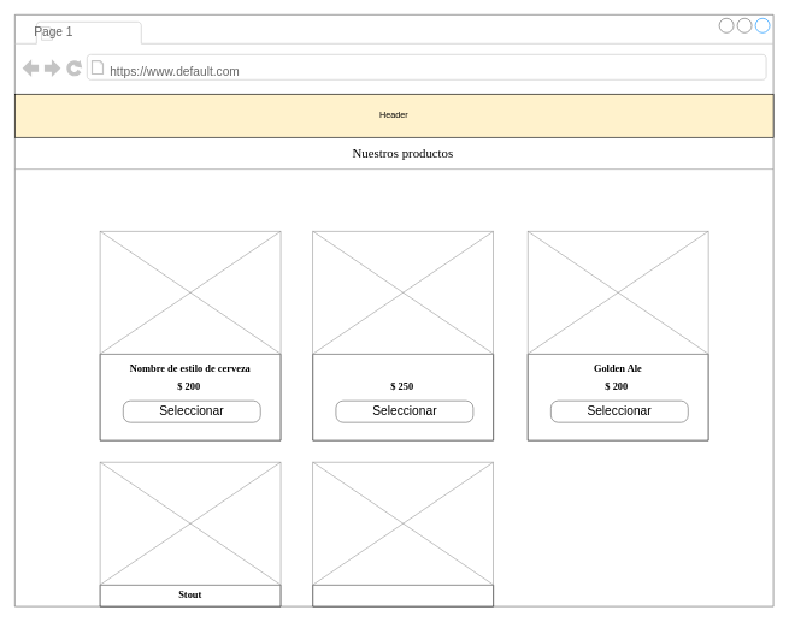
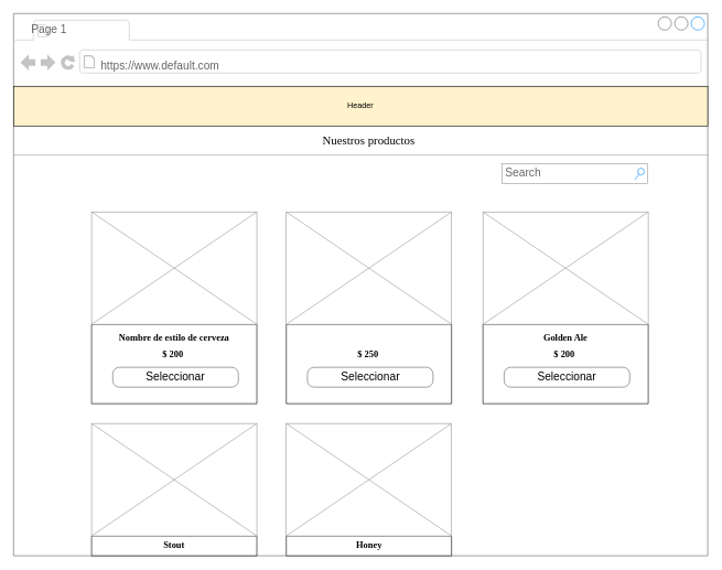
  <mxCell id="0" />
  <mxCell id="1" parent="0" />
  <mxCell id="2" value="" style="strokeWidth=1;shadow=0;dashed=0;align=center;html=1;shape=mxgraph.mockup.containers.browserWindow;rSize=0;strokeColor=#666666;mainText=,;recursiveResize=0;rounded=0;labelBackgroundColor=none;fontFamily=Verdana;fontSize=12" parent="1" vertex="1"><mxGeometry x="20" y="20" width="1050" height="820" as="geometry" /></mxCell>
  <mxCell id="3" value="Page 1" style="strokeWidth=1;shadow=0;dashed=0;align=center;html=1;shape=mxgraph.mockup.containers.anchor;fontSize=17;fontColor=#666666;align=left;" parent="2" vertex="1"><mxGeometry x="25" y="12" width="110" height="26" as="geometry" /></mxCell>
  <mxCell id="4" value="https://www.default.com" style="strokeWidth=1;shadow=0;dashed=0;align=center;html=1;shape=mxgraph.mockup.containers.anchor;rSize=0;fontSize=17;fontColor=#666666;align=left;" parent="2" vertex="1"><mxGeometry x="130" y="60" width="250" height="40" as="geometry" /></mxCell>
+ <mxCell id="5" value="Search" style="strokeWidth=1;shadow=0;dashed=0;align=center;html=1;shape=mxgraph.mockup.forms.searchBox;strokeColor=#999999;mainText=;strokeColor2=#008cff;fontColor=#666666;fontSize=17;align=left;spacingLeft=3;rounded=0;labelBackgroundColor=none;" parent="2" vertex="1"><mxGeometry x="739" y="227" width="220" height="30" as="geometry" /></mxCell>
  <mxCell id="6" value="" style="verticalLabelPosition=bottom;shadow=0;dashed=0;align=center;html=1;verticalAlign=top;strokeWidth=1;shape=mxgraph.mockup.markup.line;strokeColor=#999999;rounded=0;labelBackgroundColor=none;fillColor=#ffffff;fontFamily=Verdana;fontSize=12;fontColor=#000000;" parent="2" vertex="1"><mxGeometry y="204" width="1050" height="20" as="geometry" /></mxCell>
  <mxCell id="7" value="&lt;font face=&quot;afterglow regular&quot; data-font-src=&quot;https://fonts.googleapis.com/css?family=afterglow+regular&quot; style=&quot;font-size: 18px&quot;&gt;Nuestros productos&lt;/font&gt;" style="text;html=1;strokeColor=none;fillColor=none;align=center;verticalAlign=middle;whiteSpace=wrap;rounded=0;" vertex="1" parent="2"><mxGeometry x="420" y="178" width="235" height="30" as="geometry" /></mxCell>
  <mxCell id="8" value="" style="group" vertex="1" connectable="0" parent="2"><mxGeometry x="118" y="300" width="250" height="290" as="geometry" /></mxCell>
  <mxCell id="9" value="" style="verticalLabelPosition=bottom;verticalAlign=top;html=1;shape=mxgraph.basic.rect;fillColor2=none;strokeWidth=1;size=20;indent=5;" vertex="1" parent="8"><mxGeometry y="170" width="250" height="120" as="geometry" /></mxCell>
  <mxCell id="10" value="&lt;b&gt;&lt;font face=&quot;afterglow&quot; style=&quot;font-size: 14px&quot;&gt;Nombre de estilo de cerveza&lt;/font&gt;&lt;/b&gt;" style="text;html=1;points=[];align=center;verticalAlign=top;spacingTop=-4;fontSize=12;fontFamily=Verdana;whiteSpace=wrap;" parent="8" vertex="1"><mxGeometry x="5" y="180" width="240" height="22" as="geometry" /></mxCell>
  <mxCell id="11" value="Seleccionar" style="strokeWidth=1;shadow=0;dashed=0;align=center;html=1;shape=mxgraph.mockup.buttons.button;strokeColor=#666666;mainText=;buttonStyle=round;fontSize=17;fontStyle=0;fillColor=none;whiteSpace=wrap;rounded=0;labelBackgroundColor=none;" parent="8" vertex="1"><mxGeometry x="32" y="235" width="190" height="30" as="geometry" /></mxCell>
  <mxCell id="12" value="" style="verticalLabelPosition=bottom;shadow=0;dashed=0;align=center;html=1;verticalAlign=top;strokeWidth=1;shape=mxgraph.mockup.graphics.simpleIcon;strokeColor=#999999;" vertex="1" parent="8"><mxGeometry width="250" height="170" as="geometry" /></mxCell>
  <mxCell id="13" value="&lt;b&gt;&lt;font face=&quot;afterglow&quot; style=&quot;font-size: 14px&quot;&gt;$ 200&amp;nbsp;&lt;/font&gt;&lt;/b&gt;" style="text;html=1;points=[];align=center;verticalAlign=top;spacingTop=-4;fontSize=12;fontFamily=Verdana;whiteSpace=wrap;" vertex="1" parent="8"><mxGeometry x="5" y="205" width="240" height="22" as="geometry" /></mxCell>
  <mxCell id="14" value="" style="group" vertex="1" connectable="0" parent="2"><mxGeometry x="412.5" y="300" width="250" height="290" as="geometry" /></mxCell>
  <mxCell id="15" value="" style="verticalLabelPosition=bottom;verticalAlign=top;html=1;shape=mxgraph.basic.rect;fillColor2=none;strokeWidth=1;size=20;indent=5;" vertex="1" parent="14"><mxGeometry y="170" width="250" height="120" as="geometry" /></mxCell>
  <mxCell id="16" value="Seleccionar" style="strokeWidth=1;shadow=0;dashed=0;align=center;html=1;shape=mxgraph.mockup.buttons.button;strokeColor=#666666;mainText=;buttonStyle=round;fontSize=17;fontStyle=0;fillColor=none;whiteSpace=wrap;rounded=0;labelBackgroundColor=none;" vertex="1" parent="14"><mxGeometry x="32" y="235" width="190" height="30" as="geometry" /></mxCell>
  <mxCell id="17" value="" style="verticalLabelPosition=bottom;shadow=0;dashed=0;align=center;html=1;verticalAlign=top;strokeWidth=1;shape=mxgraph.mockup.graphics.simpleIcon;strokeColor=#999999;" vertex="1" parent="14"><mxGeometry width="250" height="170" as="geometry" /></mxCell>
  <mxCell id="18" value="&lt;b&gt;&lt;font face=&quot;afterglow&quot; style=&quot;font-size: 14px&quot;&gt;$ 250&amp;nbsp;&lt;/font&gt;&lt;/b&gt;" style="text;html=1;points=[];align=center;verticalAlign=top;spacingTop=-4;fontSize=12;fontFamily=Verdana;whiteSpace=wrap;" vertex="1" parent="14"><mxGeometry x="5" y="205" width="240" height="22" as="geometry" /></mxCell>
  <mxCell id="19" value="" style="group" vertex="1" connectable="0" parent="2"><mxGeometry x="412.5" y="620" width="250" height="200" as="geometry" /></mxCell>
  <mxCell id="20" value="" style="verticalLabelPosition=bottom;verticalAlign=top;html=1;shape=mxgraph.basic.rect;fillColor2=none;strokeWidth=1;size=20;indent=5;" vertex="1" parent="19"><mxGeometry y="170" width="250" height="30" as="geometry" /></mxCell>
  <mxCell id="21" value="" style="verticalLabelPosition=bottom;shadow=0;dashed=0;align=center;html=1;verticalAlign=top;strokeWidth=1;shape=mxgraph.mockup.graphics.simpleIcon;strokeColor=#999999;" vertex="1" parent="19"><mxGeometry width="250" height="170" as="geometry" /></mxCell>
+ <mxCell id="22" value="&lt;b&gt;&lt;font face=&quot;afterglow&quot; style=&quot;font-size: 14px&quot;&gt;Honey&lt;/font&gt;&lt;/b&gt;" style="text;html=1;points=[];align=center;verticalAlign=top;spacingTop=-4;fontSize=12;fontFamily=Verdana;whiteSpace=wrap;" vertex="1" parent="19"><mxGeometry x="5" y="174" width="240" height="22" as="geometry" /></mxCell>
  <mxCell id="23" value="" style="group" vertex="1" connectable="0" parent="2"><mxGeometry x="118" y="620" width="250" height="200" as="geometry" /></mxCell>
  <mxCell id="24" value="" style="verticalLabelPosition=bottom;verticalAlign=top;html=1;shape=mxgraph.basic.rect;fillColor2=none;strokeWidth=1;size=20;indent=5;" vertex="1" parent="23"><mxGeometry y="170" width="250" height="30" as="geometry" /></mxCell>
  <mxCell id="25" value="" style="verticalLabelPosition=bottom;shadow=0;dashed=0;align=center;html=1;verticalAlign=top;strokeWidth=1;shape=mxgraph.mockup.graphics.simpleIcon;strokeColor=#999999;" vertex="1" parent="23"><mxGeometry width="250" height="170" as="geometry" /></mxCell>
  <mxCell id="26" value="&lt;b&gt;&lt;font face=&quot;afterglow&quot; style=&quot;font-size: 14px&quot;&gt;Stout&lt;/font&gt;&lt;/b&gt;" style="text;html=1;points=[];align=center;verticalAlign=top;spacingTop=-4;fontSize=12;fontFamily=Verdana;whiteSpace=wrap;" vertex="1" parent="23"><mxGeometry x="5" y="174" width="240" height="22" as="geometry" /></mxCell>
  <mxCell id="27" value="" style="group" vertex="1" connectable="0" parent="2"><mxGeometry x="710" y="300" width="250" height="290" as="geometry" /></mxCell>
  <mxCell id="28" value="" style="verticalLabelPosition=bottom;verticalAlign=top;html=1;shape=mxgraph.basic.rect;fillColor2=none;strokeWidth=1;size=20;indent=5;" vertex="1" parent="27"><mxGeometry y="170" width="250" height="120" as="geometry" /></mxCell>
  <mxCell id="29" value="&lt;b&gt;&lt;font face=&quot;afterglow&quot; style=&quot;font-size: 14px&quot;&gt;Golden Ale&lt;/font&gt;&lt;/b&gt;" style="text;html=1;points=[];align=center;verticalAlign=top;spacingTop=-4;fontSize=12;fontFamily=Verdana;whiteSpace=wrap;" vertex="1" parent="27"><mxGeometry x="5" y="180" width="240" height="22" as="geometry" /></mxCell>
  <mxCell id="30" value="Seleccionar" style="strokeWidth=1;shadow=0;dashed=0;align=center;html=1;shape=mxgraph.mockup.buttons.button;strokeColor=#666666;mainText=;buttonStyle=round;fontSize=17;fontStyle=0;fillColor=none;whiteSpace=wrap;rounded=0;labelBackgroundColor=none;" vertex="1" parent="27"><mxGeometry x="32" y="235" width="190" height="30" as="geometry" /></mxCell>
  <mxCell id="31" value="" style="verticalLabelPosition=bottom;shadow=0;dashed=0;align=center;html=1;verticalAlign=top;strokeWidth=1;shape=mxgraph.mockup.graphics.simpleIcon;strokeColor=#999999;" vertex="1" parent="27"><mxGeometry width="250" height="170" as="geometry" /></mxCell>
  <mxCell id="32" value="&lt;b&gt;&lt;font face=&quot;afterglow&quot; style=&quot;font-size: 14px&quot;&gt;$ 200&amp;nbsp;&lt;/font&gt;&lt;/b&gt;" style="text;html=1;points=[];align=center;verticalAlign=top;spacingTop=-4;fontSize=12;fontFamily=Verdana;whiteSpace=wrap;" vertex="1" parent="27"><mxGeometry x="5" y="205" width="240" height="22" as="geometry" /></mxCell>
  <mxCell id="33" value="Header" style="rounded=0;whiteSpace=wrap;html=1;fillColor=#fff2cc;" vertex="1" parent="1"><mxGeometry x="20" y="130" width="1050" height="60" as="geometry" /></mxCell>
